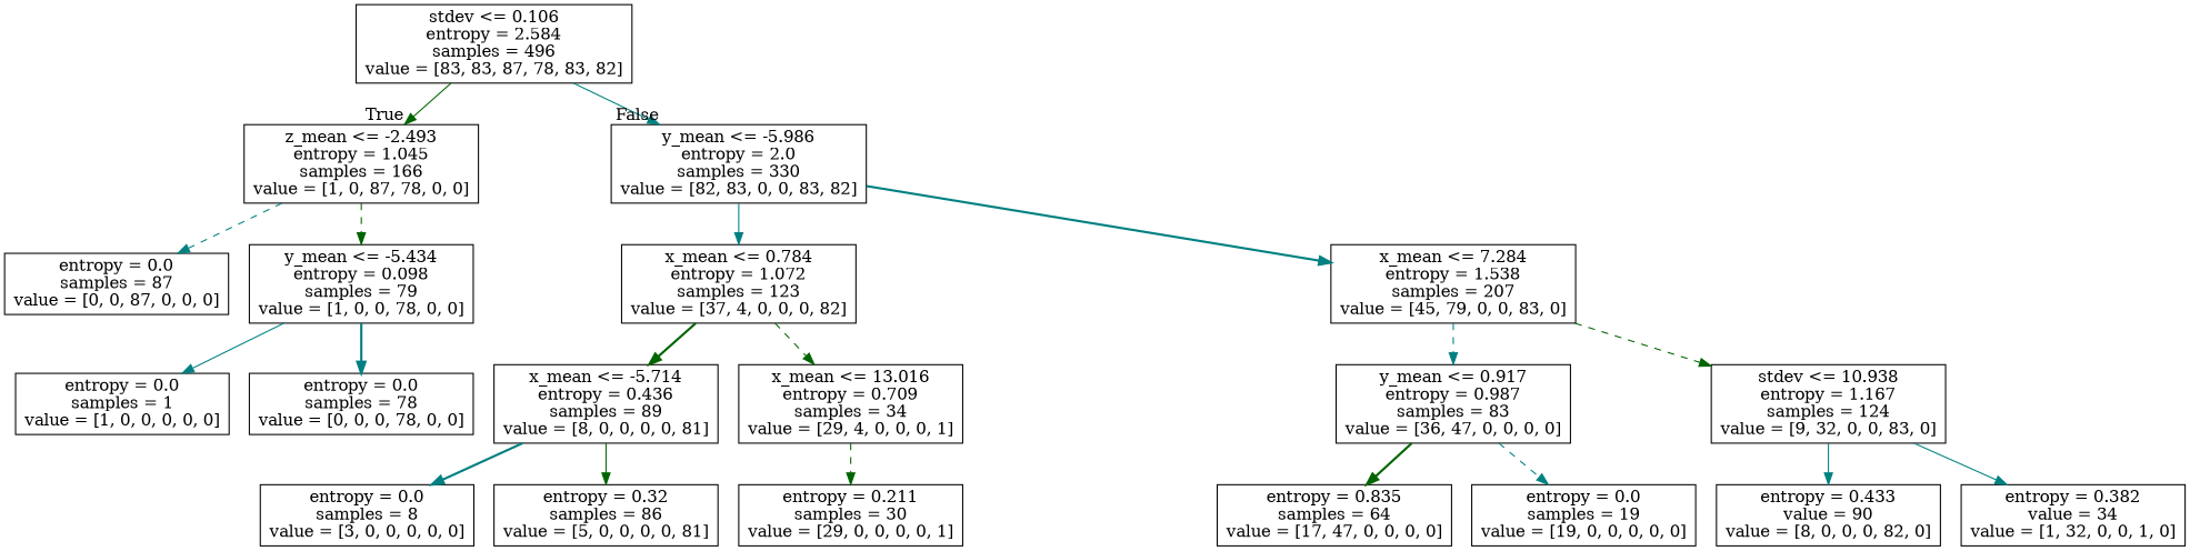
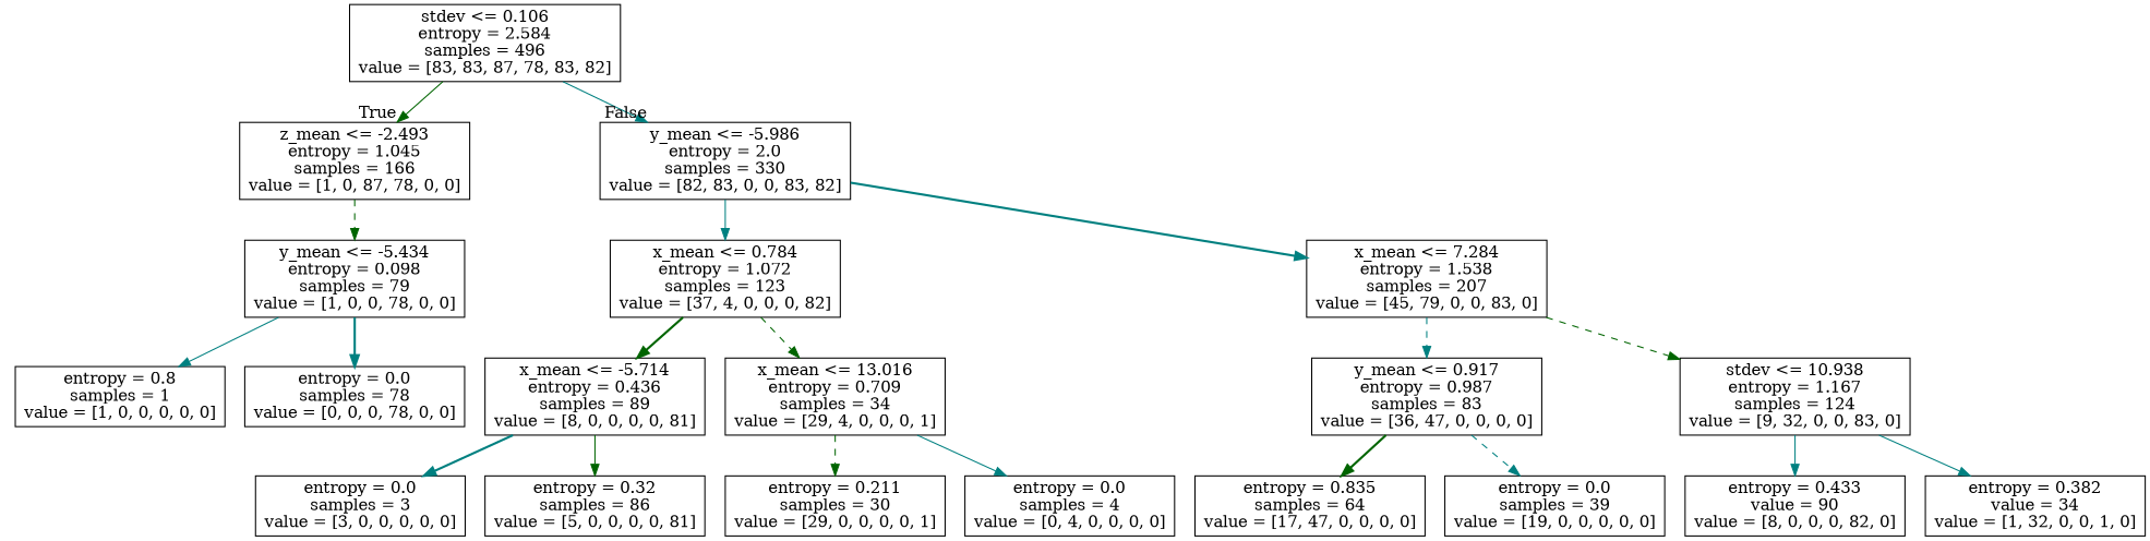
  digraph {
    node [shape=box]
    edge [color=teal style=solid]
    n1 [label="stdev <= 0.106\nentropy = 2.584\nsamples = 496\nvalue = [83, 83, 87, 78, 83, 82]"]
    n2 [label="z_mean <= -2.493\nentropy = 1.045\nsamples = 166\nvalue = [1, 0, 87, 78, 0, 0]"]
    n3 [label="y_mean <= -5.986\nentropy = 2.0\nsamples = 330\nvalue = [82, 83, 0, 0, 83, 82]"]
-   n4 [label="entropy = 0.0\nsamples = 87\nvalue = [0, 0, 87, 0, 0, 0]"]
    n5 [label="y_mean <= -5.434\nentropy = 0.098\nsamples = 79\nvalue = [1, 0, 0, 78, 0, 0]"]
    n6 [label="x_mean <= 0.784\nentropy = 1.072\nsamples = 123\nvalue = [37, 4, 0, 0, 0, 82]"]
    n7 [label="x_mean <= 7.284\nentropy = 1.538\nsamples = 207\nvalue = [45, 79, 0, 0, 83, 0]"]
-   n8 [label="entropy = 0.0\nsamples = 1\nvalue = [1, 0, 0, 0, 0, 0]"]
+   n8 [label="entropy = 0.8\nsamples = 1\nvalue = [1, 0, 0, 0, 0, 0]"]
    n9 [label="entropy = 0.0\nsamples = 78\nvalue = [0, 0, 0, 78, 0, 0]"]
    n10 [label="x_mean <= -5.714\nentropy = 0.436\nsamples = 89\nvalue = [8, 0, 0, 0, 0, 81]"]
    n11 [label="x_mean <= 13.016\nentropy = 0.709\nsamples = 34\nvalue = [29, 4, 0, 0, 0, 1]"]
    n12 [label="y_mean <= 0.917\nentropy = 0.987\nsamples = 83\nvalue = [36, 47, 0, 0, 0, 0]"]
    n13 [label="stdev <= 10.938\nentropy = 1.167\nsamples = 124\nvalue = [9, 32, 0, 0, 83, 0]"]
-   n14 [label="entropy = 0.0\nsamples = 8\nvalue = [3, 0, 0, 0, 0, 0]"]
+   n14 [label="entropy = 0.0\nsamples = 3\nvalue = [3, 0, 0, 0, 0, 0]"]
    n15 [label="entropy = 0.32\nsamples = 86\nvalue = [5, 0, 0, 0, 0, 81]"]
    n16 [label="entropy = 0.211\nsamples = 30\nvalue = [29, 0, 0, 0, 0, 1]"]
+   n17 [label="entropy = 0.0\nsamples = 4\nvalue = [0, 4, 0, 0, 0, 0]"]
    n18 [label="entropy = 0.835\nsamples = 64\nvalue = [17, 47, 0, 0, 0, 0]"]
-   n19 [label="entropy = 0.0\nsamples = 19\nvalue = [19, 0, 0, 0, 0, 0]"]
+   n19 [label="entropy = 0.0\nsamples = 39\nvalue = [19, 0, 0, 0, 0, 0]"]
    n20 [label="entropy = 0.433\nvalue = 90\nvalue = [8, 0, 0, 0, 82, 0]"]
    n21 [label="entropy = 0.382\nvalue = 34\nvalue = [1, 32, 0, 0, 1, 0]"]
    n1 -> n2 [color=darkgreen headlabel=True labelangle=45 labeldistance=2.5]
    n1 -> n3 [headlabel=False labelangle=-45 labeldistance=2.5]
-   n2 -> n4 [style=dashed]
    n2 -> n5 [color=darkgreen style=dashed]
    n3 -> n6
    n3 -> n7 [style=bold]
    n5 -> n8
    n5 -> n9 [style=bold]
    n6 -> n10 [color=darkgreen style=bold]
    n6 -> n11 [color=darkgreen style=dashed]
    n7 -> n12 [style=dashed]
    n7 -> n13 [color=darkgreen style=dashed]
    n10 -> n14 [style=bold]
    n10 -> n15 [color=darkgreen]
    n11 -> n16 [color=darkgreen style=dashed]
+   n11 -> n17
    n12 -> n18 [color=darkgreen style=bold]
    n12 -> n19 [style=dashed]
    n13 -> n20
    n13 -> n21
  }
